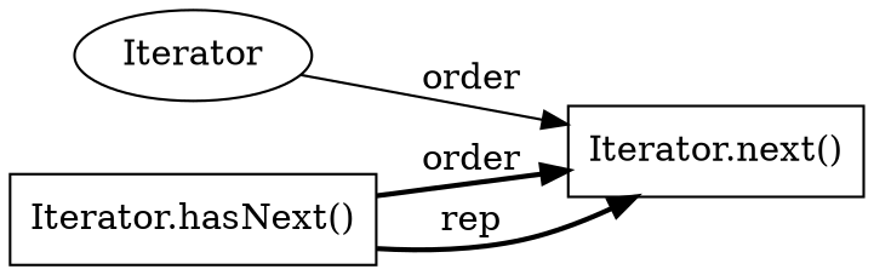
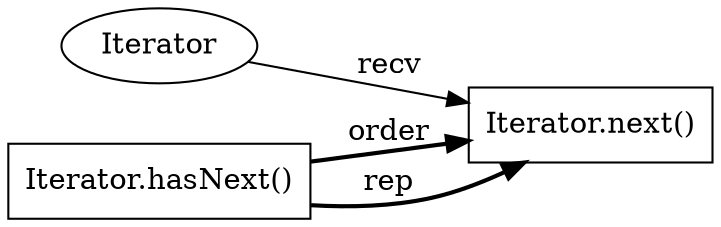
  digraph {
    rankdir=LR
    node [shape=box]
    edge [style=bold]
    n1 [label="Iterator.next()"]
    n2 [label=Iterator shape=ellipse]
    n3 [label="Iterator.hasNext()"]
-   n2 -> n1 [label=order style=solid]
+   n2 -> n1 [label=recv style=solid]
    n3 -> n1 [label=order]
    n3 -> n1 [label=rep]
  }
